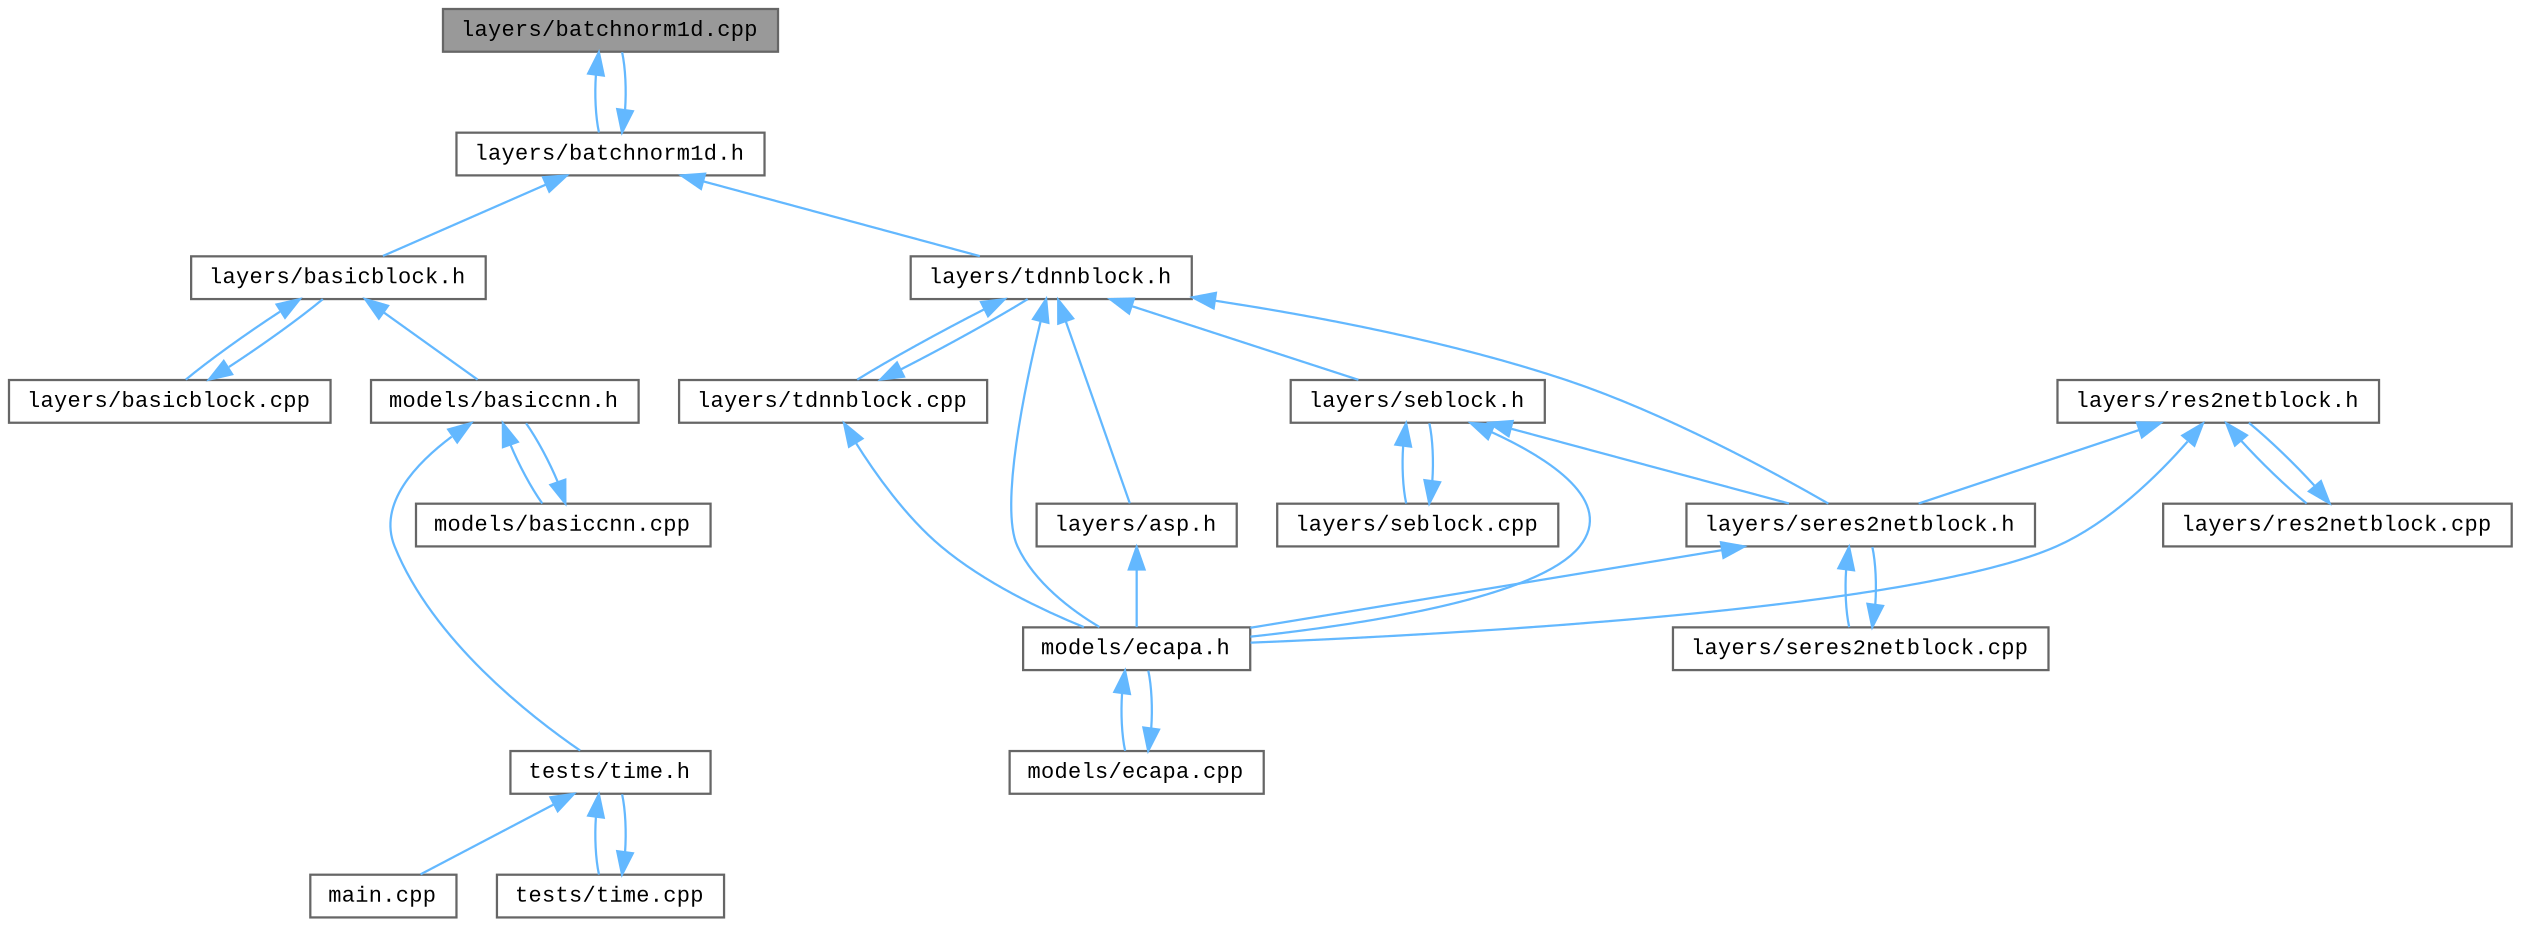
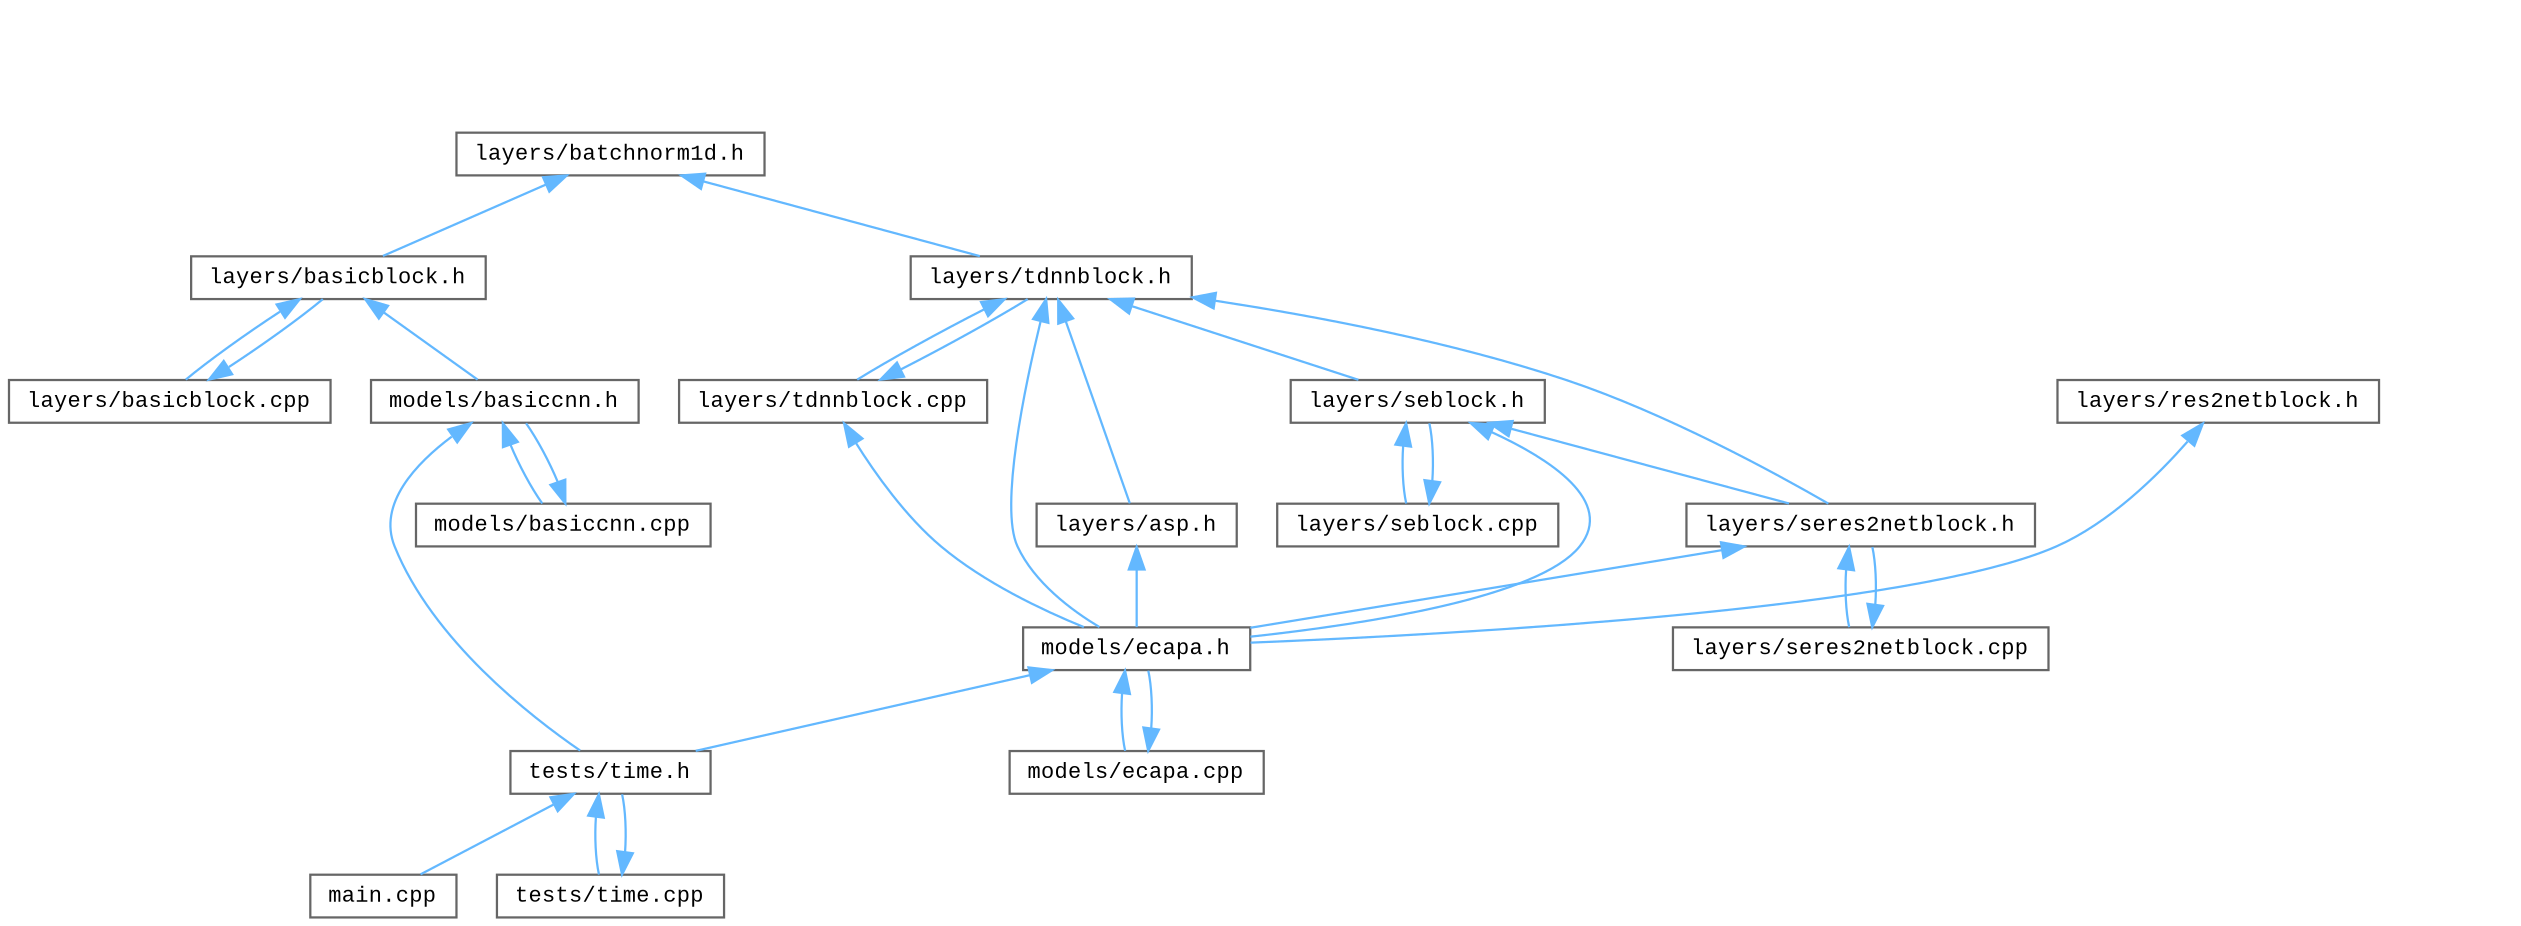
  digraph {
    fontname="Liberation Mono"
    node [color=grey40 fillcolor=white fontname="Liberation Mono" fontsize=10 shape=box style=filled]
    edge [color=steelblue1 dir=back fontname="Liberation Mono" fontsize=10 labelfontname=Helvetica labelfontsize=10 style=solid]
-   n1 [color=gray40 fillcolor=grey60 fontcolor=black height=0.2 label="layers/batchnorm1d.cpp" width=0.4]
    n2 [height=0.2 label="layers/batchnorm1d.h" width=0.4]
    n3 [height=0.2 label="layers/basicblock.h" width=0.4]
    n4 [height=0.2 label="layers/tdnnblock.h" width=0.4]
    n5 [height=0.2 label="layers/basicblock.cpp" width=0.4]
    n6 [height=0.2 label="models/basiccnn.h" width=0.4]
    n7 [height=0.2 label="models/ecapa.h" width=0.4]
    n8 [height=0.2 label="layers/asp.h" width=0.4]
    n9 [height=0.2 label="layers/seres2netblock.h" width=0.4]
    n10 [height=0.2 label="layers/seblock.h" width=0.4]
    n11 [height=0.2 label="layers/tdnnblock.cpp" width=0.4]
    n12 [height=0.2 label="tests/time.h" width=0.4]
    n13 [height=0.2 label="models/ecapa.cpp" width=0.4]
    n14 [height=0.2 label="models/basiccnn.cpp" width=0.4]
    n15 [height=0.2 label="main.cpp" width=0.4]
    n16 [height=0.2 label="tests/time.cpp" width=0.4]
    n17 [height=0.2 label="layers/res2netblock.h" width=0.4]
-   n18 [height=0.2 label="layers/res2netblock.cpp" width=0.4]
    n19 [height=0.2 label="layers/seres2netblock.cpp" width=0.4]
    n20 [height=0.2 label="layers/seblock.cpp" width=0.4]
-   n1 -> n2
-   n2 -> n1
    n2 -> n3
    n2 -> n4
    n3 -> n5
    n3 -> n6
    n4 -> n7
    n4 -> n8
    n4 -> n9
    n4 -> n10
    n4 -> n11
    n5 -> n3
    n6 -> n12
    n6 -> n14
+   n7 -> n12
    n7 -> n13
    n8 -> n7
    n9 -> n7
    n9 -> n19
    n10 -> n7
    n10 -> n9
    n10 -> n20
    n11 -> n4
    n11 -> n7
    n12 -> n15
    n12 -> n16
    n13 -> n7
    n14 -> n6
    n16 -> n12
    n17 -> n7
-   n17 -> n9
-   n17 -> n18
-   n18 -> n17
    n19 -> n9
    n20 -> n10
  }
